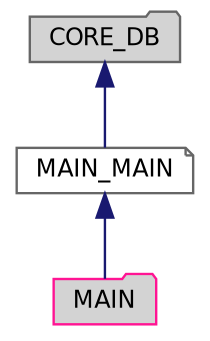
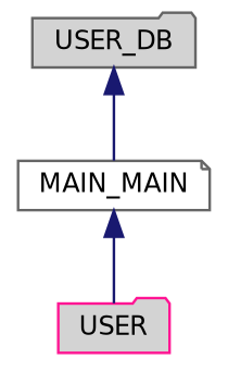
  digraph {
    node [color=gray40 fillcolor=lightgrey fontname=Helvetica fontsize=10 shape=folder style=filled]
    edge [color=midnightblue dir=back fontname=Helvetica fontsize=10 labelfontname=Helvetica labelfontsize=10 style=solid]
-   n1 [color=deeppink fontcolor=black height=0.2 label=MAIN width=0.4]
+   n1 [color=deeppink fontcolor=black height=0.2 label=USER width=0.4]
    n2 [fillcolor=white height=0.2 label=MAIN_MAIN shape=note width=0.4]
-   n3 [height=0.2 label=CORE_DB width=0.4]
+   n3 [height=0.2 label=USER_DB width=0.4]
    n2 -> n1
    n3 -> n2
  }
